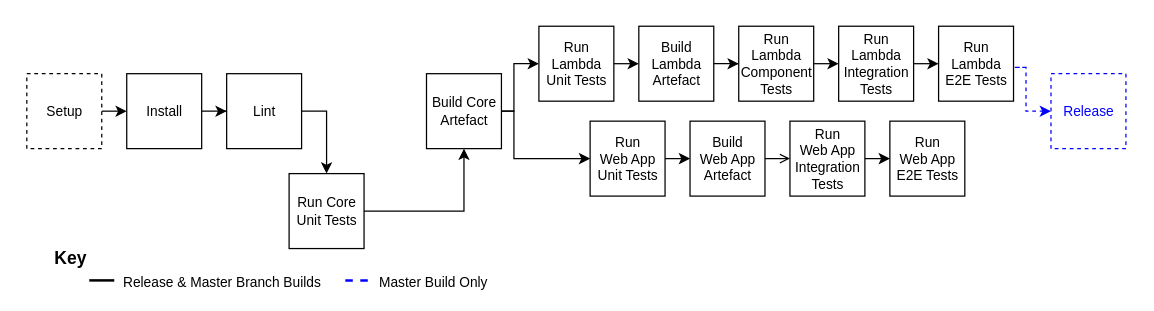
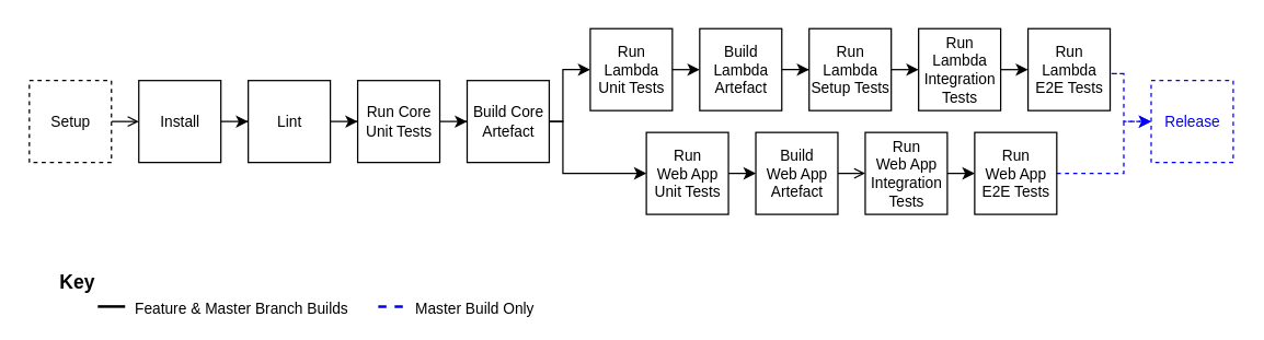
  <mxCell id="0" />
  <mxCell id="1" parent="0" />
- <mxCell id="2" style="edgeStyle=orthogonalEdgeStyle;rounded=0;orthogonalLoop=1;jettySize=auto;html=1;exitX=1;exitY=0.5;exitDx=0;exitDy=0;entryX=0;entryY=0.5;entryDx=0;entryDy=0;fontSize=11;" parent="1" source="3" target="5" edge="1"><mxGeometry relative="1" as="geometry" /></mxCell>
+ <mxCell id="2" style="edgeStyle=orthogonalEdgeStyle;rounded=0;orthogonalLoop=1;jettySize=auto;html=1;exitX=1;exitY=0.5;exitDx=0;exitDy=0;entryX=0;entryY=0.5;entryDx=0;entryDy=0;fontSize=11;endArrow=open;" parent="1" source="3" target="5" edge="1"><mxGeometry relative="1" as="geometry" /></mxCell>
  <mxCell id="3" value="Setup" style="rounded=0;whiteSpace=wrap;html=1;fontSize=11;dashed=1;" parent="1" vertex="1"><mxGeometry x="20.5" y="58.5" width="60" height="60" as="geometry" /></mxCell>
  <mxCell id="4" style="edgeStyle=orthogonalEdgeStyle;rounded=0;orthogonalLoop=1;jettySize=auto;html=1;exitX=1;exitY=0.5;exitDx=0;exitDy=0;fontSize=11;" parent="1" source="5" target="7" edge="1"><mxGeometry relative="1" as="geometry" /></mxCell>
  <mxCell id="5" value="Install" style="rounded=0;whiteSpace=wrap;html=1;fontSize=11;" parent="1" vertex="1"><mxGeometry x="100.5" y="58.5" width="60" height="60" as="geometry" /></mxCell>
  <mxCell id="6" style="edgeStyle=orthogonalEdgeStyle;rounded=0;orthogonalLoop=1;jettySize=auto;html=1;exitX=1;exitY=0.5;exitDx=0;exitDy=0;fontSize=11;" parent="1" source="7" target="9" edge="1"><mxGeometry relative="1" as="geometry" /></mxCell>
  <mxCell id="7" value="Lint" style="rounded=0;whiteSpace=wrap;html=1;fontSize=11;" parent="1" vertex="1"><mxGeometry x="180.5" y="58.5" width="60" height="60" as="geometry" /></mxCell>
  <mxCell id="8" style="edgeStyle=orthogonalEdgeStyle;rounded=0;orthogonalLoop=1;jettySize=auto;html=1;exitX=1;exitY=0.5;exitDx=0;exitDy=0;fontSize=11;" parent="1" source="9" target="12" edge="1"><mxGeometry relative="1" as="geometry" /></mxCell>
- <mxCell id="9" value="Run Core Unit Tests" style="rounded=0;whiteSpace=wrap;html=1;fontSize=11;" parent="1" vertex="1"><mxGeometry x="230.5" y="138.5" width="60" height="60" as="geometry" /></mxCell>
+ <mxCell id="9" value="Run Core Unit Tests" style="rounded=0;whiteSpace=wrap;html=1;fontSize=11;" parent="1" vertex="1"><mxGeometry x="260.5" y="58.5" width="60" height="60" as="geometry" /></mxCell>
  <mxCell id="10" style="edgeStyle=orthogonalEdgeStyle;rounded=0;orthogonalLoop=1;jettySize=auto;html=1;exitX=1;exitY=0.5;exitDx=0;exitDy=0;entryX=0;entryY=0.5;entryDx=0;entryDy=0;fontSize=11;" parent="1" source="12" target="14" edge="1"><mxGeometry relative="1" as="geometry"><Array as="points"><mxPoint x="410.5" y="88.5" /><mxPoint x="410.5" y="50.5" /></Array></mxGeometry></mxCell>
  <mxCell id="11" style="edgeStyle=orthogonalEdgeStyle;rounded=0;orthogonalLoop=1;jettySize=auto;html=1;exitX=1;exitY=0.5;exitDx=0;exitDy=0;entryX=0;entryY=0.5;entryDx=0;entryDy=0;fontSize=11;" parent="1" source="12" target="18" edge="1"><mxGeometry relative="1" as="geometry"><Array as="points"><mxPoint x="410.5" y="88.5" /><mxPoint x="410.5" y="126.5" /></Array></mxGeometry></mxCell>
  <mxCell id="12" value="Build Core&lt;br style=&quot;font-size: 11px;&quot;&gt;Artefact" style="rounded=0;whiteSpace=wrap;html=1;fontSize=11;" parent="1" vertex="1"><mxGeometry x="340.5" y="58.5" width="60" height="60" as="geometry" /></mxCell>
  <mxCell id="13" style="edgeStyle=orthogonalEdgeStyle;rounded=0;orthogonalLoop=1;jettySize=auto;html=1;exitX=1;exitY=0.5;exitDx=0;exitDy=0;entryX=0;entryY=0.5;entryDx=0;entryDy=0;fontSize=11;" parent="1" source="14" target="16" edge="1"><mxGeometry relative="1" as="geometry" /></mxCell>
  <mxCell id="14" value="Run Lambda Unit Tests" style="rounded=0;whiteSpace=wrap;html=1;fontSize=11;" parent="1" vertex="1"><mxGeometry x="430.5" y="20.5" width="60" height="60" as="geometry" /></mxCell>
  <mxCell id="15" style="edgeStyle=orthogonalEdgeStyle;rounded=0;orthogonalLoop=1;jettySize=auto;html=1;exitX=1;exitY=0.5;exitDx=0;exitDy=0;fontSize=11;" parent="1" source="16" target="26" edge="1"><mxGeometry relative="1" as="geometry" /></mxCell>
  <mxCell id="16" value="Build Lambda&lt;br style=&quot;font-size: 11px;&quot;&gt;Artefact" style="rounded=0;whiteSpace=wrap;html=1;fontSize=11;" parent="1" vertex="1"><mxGeometry x="510.5" y="20.5" width="60" height="60" as="geometry" /></mxCell>
  <mxCell id="17" style="edgeStyle=orthogonalEdgeStyle;rounded=0;orthogonalLoop=1;jettySize=auto;html=1;exitX=1;exitY=0.5;exitDx=0;exitDy=0;entryX=0;entryY=0.5;entryDx=0;entryDy=0;fontSize=11;" parent="1" source="18" target="20" edge="1"><mxGeometry relative="1" as="geometry" /></mxCell>
  <mxCell id="18" value="Run &lt;br style=&quot;font-size: 11px;&quot;&gt;Web App Unit Tests" style="rounded=0;whiteSpace=wrap;html=1;fontSize=11;" parent="1" vertex="1"><mxGeometry x="471.5" y="96.5" width="60" height="60" as="geometry" /></mxCell>
  <mxCell id="19" style="edgeStyle=orthogonalEdgeStyle;rounded=0;orthogonalLoop=1;jettySize=auto;html=1;exitX=1;exitY=0.5;exitDx=0;exitDy=0;entryX=0;entryY=0.5;entryDx=0;entryDy=0;fontSize=11;endArrow=open;" parent="1" source="20" target="22" edge="1"><mxGeometry relative="1" as="geometry" /></mxCell>
  <mxCell id="20" value="Build &lt;br style=&quot;font-size: 11px;&quot;&gt;Web App&lt;br style=&quot;font-size: 11px;&quot;&gt;Artefact" style="rounded=0;whiteSpace=wrap;html=1;fontSize=11;" parent="1" vertex="1"><mxGeometry x="551.5" y="96.5" width="60" height="60" as="geometry" /></mxCell>
  <mxCell id="21" style="edgeStyle=orthogonalEdgeStyle;rounded=0;orthogonalLoop=1;jettySize=auto;html=1;exitX=1;exitY=0.5;exitDx=0;exitDy=0;entryX=0;entryY=0.5;entryDx=0;entryDy=0;fontSize=11;" parent="1" source="22" target="24" edge="1"><mxGeometry relative="1" as="geometry" /></mxCell>
  <mxCell id="22" value="Run &lt;br style=&quot;font-size: 11px;&quot;&gt;Web App Integration Tests" style="rounded=0;whiteSpace=wrap;html=1;fontSize=11;" parent="1" vertex="1"><mxGeometry x="631.5" y="96.5" width="60" height="60" as="geometry" /></mxCell>
+ <mxCell id="23" style="edgeStyle=orthogonalEdgeStyle;rounded=0;orthogonalLoop=1;jettySize=auto;html=1;exitX=1;exitY=0.5;exitDx=0;exitDy=0;entryX=0;entryY=0.5;entryDx=0;entryDy=0;fontSize=11;strokeColor=#0000FF;dashed=1;" parent="1" source="24" target="31" edge="1"><mxGeometry relative="1" as="geometry"><Array as="points"><mxPoint x="820.5" y="126.5" /><mxPoint x="820.5" y="88.5" /></Array></mxGeometry></mxCell>
  <mxCell id="24" value="Run &lt;br style=&quot;font-size: 11px;&quot;&gt;Web App E2E Tests" style="rounded=0;whiteSpace=wrap;html=1;fontSize=11;" parent="1" vertex="1"><mxGeometry x="711.5" y="96.5" width="60" height="60" as="geometry" /></mxCell>
  <mxCell id="25" style="edgeStyle=orthogonalEdgeStyle;rounded=0;orthogonalLoop=1;jettySize=auto;html=1;exitX=1;exitY=0.5;exitDx=0;exitDy=0;entryX=0;entryY=0.5;entryDx=0;entryDy=0;fontSize=11;" parent="1" source="26" target="28" edge="1"><mxGeometry relative="1" as="geometry" /></mxCell>
- <mxCell id="26" value="&lt;font style=&quot;font-size: 11px&quot;&gt;Run &lt;br style=&quot;font-size: 11px;&quot;&gt;Lambda Component Tests&lt;/font&gt;" style="rounded=0;whiteSpace=wrap;html=1;fontSize=11;" parent="1" vertex="1"><mxGeometry x="590.5" y="20.5" width="60" height="60" as="geometry" /></mxCell>
+ <mxCell id="26" value="&lt;font style=&quot;font-size: 11px&quot;&gt;Run &lt;br style=&quot;font-size: 11px;&quot;&gt;Lambda Setup Tests&lt;/font&gt;" style="rounded=0;whiteSpace=wrap;html=1;fontSize=11;" parent="1" vertex="1"><mxGeometry x="590.5" y="20.5" width="60" height="60" as="geometry" /></mxCell>
  <mxCell id="27" style="edgeStyle=orthogonalEdgeStyle;rounded=0;orthogonalLoop=1;jettySize=auto;html=1;exitX=1;exitY=0.5;exitDx=0;exitDy=0;entryX=0;entryY=0.5;entryDx=0;entryDy=0;fontSize=11;" parent="1" source="28" target="30" edge="1"><mxGeometry relative="1" as="geometry" /></mxCell>
  <mxCell id="28" value="Run &lt;br style=&quot;font-size: 11px;&quot;&gt;Lambda Integration Tests" style="rounded=0;whiteSpace=wrap;html=1;fontSize=11;" parent="1" vertex="1"><mxGeometry x="670.5" y="20.5" width="60" height="60" as="geometry" /></mxCell>
  <mxCell id="29" style="edgeStyle=orthogonalEdgeStyle;rounded=0;orthogonalLoop=1;jettySize=auto;html=1;entryX=0;entryY=0.5;entryDx=0;entryDy=0;fontSize=11;strokeColor=#0000FF;dashed=1;" parent="1" target="31" edge="1"><mxGeometry relative="1" as="geometry"><mxPoint x="820.5" y="53.5" as="sourcePoint" /><Array as="points"><mxPoint x="810.5" y="53.5" /><mxPoint x="820.5" y="53.5" /><mxPoint x="820.5" y="88.5" /></Array></mxGeometry></mxCell>
  <mxCell id="30" value="Run &lt;br style=&quot;font-size: 11px;&quot;&gt;Lambda E2E Tests" style="rounded=0;whiteSpace=wrap;html=1;fontSize=11;" parent="1" vertex="1"><mxGeometry x="750.5" y="20.5" width="60" height="60" as="geometry" /></mxCell>
  <mxCell id="31" value="Release" style="rounded=0;whiteSpace=wrap;html=1;fontSize=11;strokeColor=#0000FF;dashed=1;fontColor=#0000FF;" parent="1" vertex="1"><mxGeometry x="840.5" y="58.5" width="60" height="60" as="geometry" /></mxCell>
  <mxCell id="32" value="" style="endArrow=none;html=1;dashed=1;strokeColor=#0000FF;fontSize=11;fontColor=#0000FF;strokeWidth=2;" parent="1" edge="1"><mxGeometry width="50" height="50" relative="1" as="geometry"><mxPoint x="275.5" y="224" as="sourcePoint" /><mxPoint x="295.5" y="224" as="targetPoint" /></mxGeometry></mxCell>
  <mxCell id="33" value="Master Build Only" style="text;html=1;resizable=0;points=[];autosize=1;align=left;verticalAlign=top;spacingTop=-4;fontSize=11;fontColor=#000000;" parent="1" vertex="1"><mxGeometry x="300.5" y="217" width="100" height="10" as="geometry" /></mxCell>
  <mxCell id="34" value="" style="endArrow=none;html=1;strokeColor=#000000;fontSize=11;fontColor=#000000;strokeWidth=2;" parent="1" edge="1"><mxGeometry width="50" height="50" relative="1" as="geometry"><mxPoint x="70.5" y="224" as="sourcePoint" /><mxPoint x="90.5" y="224" as="targetPoint" /></mxGeometry></mxCell>
- <mxCell id="35" value="Release &amp;amp; Master Branch Builds" style="text;html=1;resizable=0;points=[];autosize=1;align=left;verticalAlign=top;spacingTop=-4;fontSize=11;fontColor=#000000;" parent="1" vertex="1"><mxGeometry x="95.5" y="217" width="170" height="10" as="geometry" /></mxCell>
+ <mxCell id="35" value="Feature &amp;amp; Master Branch Builds" style="text;html=1;resizable=0;points=[];autosize=1;align=left;verticalAlign=top;spacingTop=-4;fontSize=11;fontColor=#000000;" parent="1" vertex="1"><mxGeometry x="95.5" y="217" width="170" height="10" as="geometry" /></mxCell>
  <mxCell id="36" value="Key" style="text;html=1;resizable=0;points=[];autosize=1;align=left;verticalAlign=top;spacingTop=-4;fontSize=14;fontColor=#000000;fontStyle=1" parent="1" vertex="1"><mxGeometry x="40.5" y="195" width="30" height="10" as="geometry" /></mxCell>
